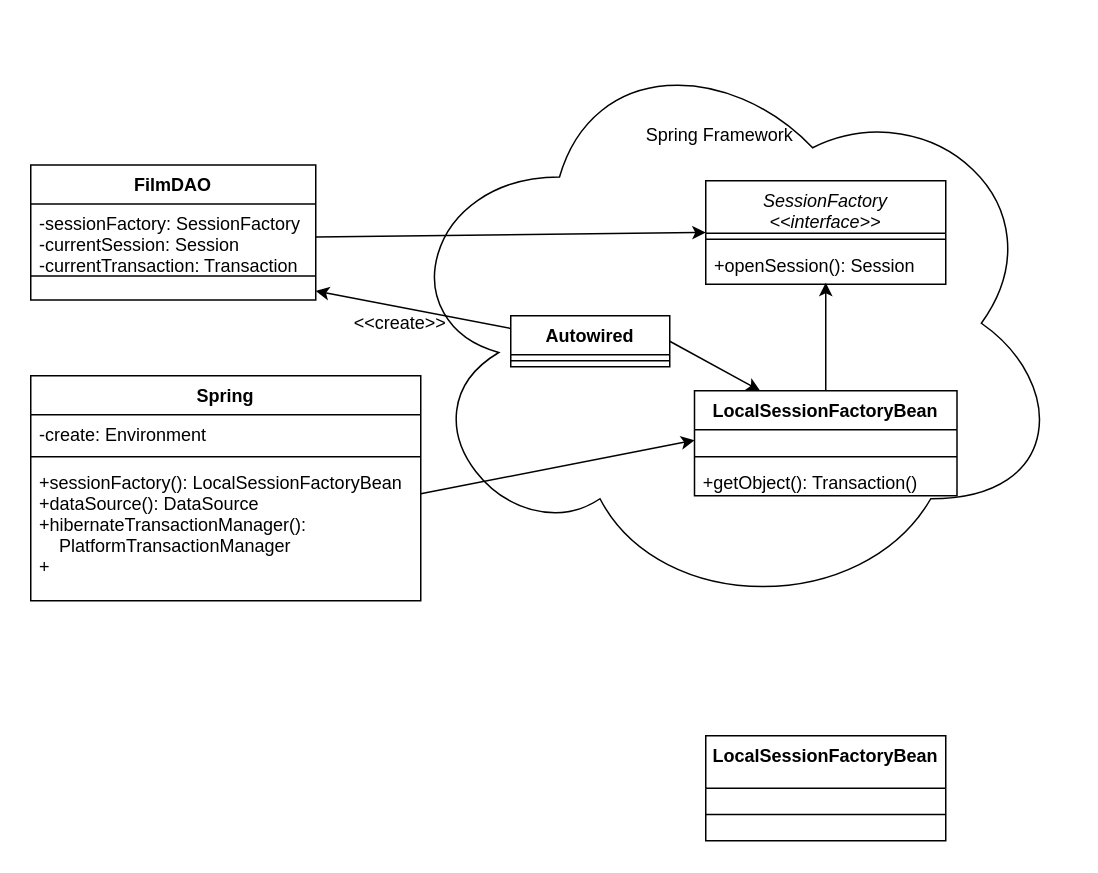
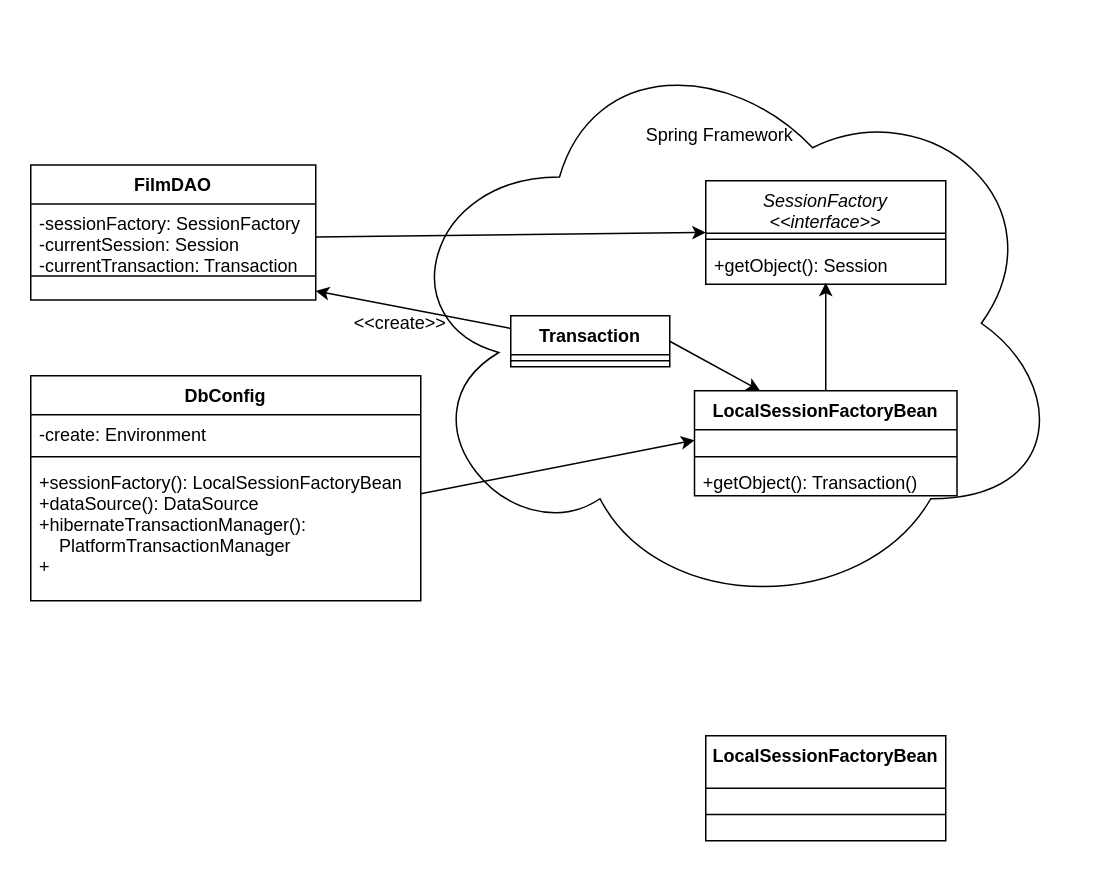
  <mxCell id="0" />
  <mxCell id="1" parent="0" />
  <mxCell id="2" value="FilmDAO" style="swimlane;fontStyle=1;align=center;verticalAlign=top;childLayout=stackLayout;horizontal=1;startSize=26;horizontalStack=0;resizeParent=1;resizeParentMax=0;resizeLast=0;collapsible=1;marginBottom=0;" parent="1" vertex="1"><mxGeometry x="20" y="109.5" width="190" height="90" as="geometry" /></mxCell>
  <mxCell id="3" value="-sessionFactory: SessionFactory&#10;-currentSession: Session&#10;-currentTransaction: Transaction " style="text;strokeColor=none;fillColor=none;align=left;verticalAlign=top;spacingLeft=4;spacingRight=4;overflow=hidden;rotatable=0;points=[[0,0.5],[1,0.5]];portConstraint=eastwest;" parent="2" vertex="1"><mxGeometry y="26" width="190" height="44" as="geometry" /></mxCell>
  <mxCell id="4" value="" style="line;strokeWidth=1;fillColor=none;align=left;verticalAlign=middle;spacingTop=-1;spacingLeft=3;spacingRight=3;rotatable=0;labelPosition=right;points=[];portConstraint=eastwest;" parent="2" vertex="1"><mxGeometry y="70" width="190" height="8" as="geometry" /></mxCell>
  <mxCell id="5" value=" " style="text;strokeColor=none;fillColor=none;align=left;verticalAlign=top;spacingLeft=4;spacingRight=4;overflow=hidden;rotatable=0;points=[[0,0.5],[1,0.5]];portConstraint=eastwest;" parent="2" vertex="1"><mxGeometry y="78" width="190" height="12" as="geometry" /></mxCell>
  <mxCell id="6" value="" style="ellipse;shape=cloud;whiteSpace=wrap;html=1;" parent="1" vertex="1"><mxGeometry x="260" width="450" height="390" as="geometry" y="20" /></mxCell>
  <mxCell id="7" value="SessionFactory&#10;&lt;&lt;interface&gt;&gt;" style="swimlane;fontStyle=2;align=center;verticalAlign=top;childLayout=stackLayout;horizontal=1;startSize=35;horizontalStack=0;resizeParent=1;resizeParentMax=0;resizeLast=0;collapsible=1;marginBottom=0;" parent="1" vertex="1"><mxGeometry x="470" y="120" width="160" height="69" as="geometry" /></mxCell>
  <mxCell id="8" value="" style="line;strokeWidth=1;fillColor=none;align=left;verticalAlign=middle;spacingTop=-1;spacingLeft=3;spacingRight=3;rotatable=0;labelPosition=right;points=[];portConstraint=eastwest;" parent="7" vertex="1"><mxGeometry y="35" width="160" height="8" as="geometry" /></mxCell>
- <mxCell id="9" value="+openSession(): Session" style="text;strokeColor=none;fillColor=none;align=left;verticalAlign=top;spacingLeft=4;spacingRight=4;overflow=hidden;rotatable=0;points=[[0,0.5],[1,0.5]];portConstraint=eastwest;" parent="7" vertex="1"><mxGeometry y="43" width="160" height="26" as="geometry" /></mxCell>
+ <mxCell id="9" value="+getObject(): Session" style="text;strokeColor=none;fillColor=none;align=left;verticalAlign=top;spacingLeft=4;spacingRight=4;overflow=hidden;rotatable=0;points=[[0,0.5],[1,0.5]];portConstraint=eastwest;" parent="7" vertex="1"><mxGeometry y="43" width="160" height="26" as="geometry" /></mxCell>
  <mxCell id="10" value="LocalSessionFactoryBean" style="swimlane;fontStyle=1;align=center;verticalAlign=top;childLayout=stackLayout;horizontal=1;startSize=35;horizontalStack=0;resizeParent=1;resizeParentMax=0;resizeLast=0;collapsible=1;marginBottom=0;" parent="1" vertex="1"><mxGeometry x="470" y="490" width="160" height="70" as="geometry" /></mxCell>
  <mxCell id="11" value="" style="line;strokeWidth=1;fillColor=none;align=left;verticalAlign=middle;spacingTop=-1;spacingLeft=3;spacingRight=3;rotatable=0;labelPosition=right;points=[];portConstraint=eastwest;" parent="10" vertex="1"><mxGeometry y="35" width="160" height="35" as="geometry" /></mxCell>
  <mxCell id="12" value="Spring Framework" style="text;html=1;align=center;verticalAlign=middle;resizable=0;points=[];autosize=1;" parent="1" vertex="1"><mxGeometry x="424" y="80" width="110" height="20" as="geometry" /></mxCell>
- <mxCell id="13" value="Spring" style="swimlane;fontStyle=1;align=center;verticalAlign=top;childLayout=stackLayout;horizontal=1;startSize=26;horizontalStack=0;resizeParent=1;resizeParentMax=0;resizeLast=0;collapsible=1;marginBottom=0;" parent="1" vertex="1"><mxGeometry x="20" y="250" width="260" height="150" as="geometry" /></mxCell>
+ <mxCell id="13" value="DbConfig" style="swimlane;fontStyle=1;align=center;verticalAlign=top;childLayout=stackLayout;horizontal=1;startSize=26;horizontalStack=0;resizeParent=1;resizeParentMax=0;resizeLast=0;collapsible=1;marginBottom=0;" parent="1" vertex="1"><mxGeometry x="20" y="250" width="260" height="150" as="geometry" /></mxCell>
  <mxCell id="14" value="-create: Environment" style="text;strokeColor=none;fillColor=none;align=left;verticalAlign=top;spacingLeft=4;spacingRight=4;overflow=hidden;rotatable=0;points=[[0,0.5],[1,0.5]];portConstraint=eastwest;" parent="13" vertex="1"><mxGeometry y="26" width="260" height="24" as="geometry" /></mxCell>
  <mxCell id="15" value="" style="line;strokeWidth=1;fillColor=none;align=left;verticalAlign=middle;spacingTop=-1;spacingLeft=3;spacingRight=3;rotatable=0;labelPosition=right;points=[];portConstraint=eastwest;" parent="13" vertex="1"><mxGeometry y="50" width="260" height="8" as="geometry" /></mxCell>
  <mxCell id="16" value="+sessionFactory(): LocalSessionFactoryBean&#10;+dataSource(): DataSource&#10;+hibernateTransactionManager():&#10;    PlatformTransactionManager&#10;+" style="text;strokeColor=none;fillColor=none;align=left;verticalAlign=top;spacingLeft=4;spacingRight=4;overflow=hidden;rotatable=0;points=[[0,0.5],[1,0.5]];portConstraint=eastwest;" parent="13" vertex="1"><mxGeometry y="58" width="260" height="92" as="geometry" /></mxCell>
- <mxCell id="17" value="Autowired" style="swimlane;fontStyle=1;align=center;verticalAlign=top;childLayout=stackLayout;horizontal=1;startSize=26;horizontalStack=0;resizeParent=1;resizeParentMax=0;resizeLast=0;collapsible=1;marginBottom=0;" parent="1" vertex="1"><mxGeometry x="340" y="210" width="106" height="34" as="geometry" /></mxCell>
+ <mxCell id="17" value="Transaction" style="swimlane;fontStyle=1;align=center;verticalAlign=top;childLayout=stackLayout;horizontal=1;startSize=26;horizontalStack=0;resizeParent=1;resizeParentMax=0;resizeLast=0;collapsible=1;marginBottom=0;" parent="1" vertex="1"><mxGeometry x="340" y="210" width="106" height="34" as="geometry" /></mxCell>
  <mxCell id="18" value="" style="line;strokeWidth=1;fillColor=none;align=left;verticalAlign=middle;spacingTop=-1;spacingLeft=3;spacingRight=3;rotatable=0;labelPosition=right;points=[];portConstraint=eastwest;" parent="17" vertex="1"><mxGeometry y="26" width="106" height="8" as="geometry" /></mxCell>
  <mxCell id="19" value="" style="endArrow=classic;html=1;entryX=0;entryY=0.5;entryDx=0;entryDy=0;exitX=1;exitY=0.5;exitDx=0;exitDy=0;" parent="1" source="3" target="7" edge="1"><mxGeometry width="50" height="50" relative="1" as="geometry"><mxPoint x="20" y="480" as="sourcePoint" /><mxPoint x="70" y="430" as="targetPoint" /></mxGeometry></mxCell>
  <mxCell id="20" value="" style="endArrow=classic;html=1;entryX=0;entryY=0.5;entryDx=0;entryDy=0;" parent="1" source="16" target="22" edge="1"><mxGeometry width="50" height="50" relative="1" as="geometry"><mxPoint x="340" y="440" as="sourcePoint" /><mxPoint x="70" y="430" as="targetPoint" /></mxGeometry></mxCell>
  <mxCell id="21" value="LocalSessionFactoryBean" style="swimlane;fontStyle=1;align=center;verticalAlign=top;childLayout=stackLayout;horizontal=1;startSize=26;horizontalStack=0;resizeParent=1;resizeParentMax=0;resizeLast=0;collapsible=1;marginBottom=0;" vertex="1" parent="1"><mxGeometry x="462.5" y="260" width="175" height="70" as="geometry" /></mxCell>
  <mxCell id="22" value=" " style="text;strokeColor=none;fillColor=none;align=left;verticalAlign=top;spacingLeft=4;spacingRight=4;overflow=hidden;rotatable=0;points=[[0,0.5],[1,0.5]];portConstraint=eastwest;" vertex="1" parent="21"><mxGeometry y="26" width="175" height="14" as="geometry" /></mxCell>
  <mxCell id="23" value="" style="line;strokeWidth=1;fillColor=none;align=left;verticalAlign=middle;spacingTop=-1;spacingLeft=3;spacingRight=3;rotatable=0;labelPosition=right;points=[];portConstraint=eastwest;" vertex="1" parent="21"><mxGeometry y="40" width="175" height="8" as="geometry" /></mxCell>
  <mxCell id="24" value="+getObject(): Transaction()" style="text;strokeColor=none;fillColor=none;align=left;verticalAlign=top;spacingLeft=4;spacingRight=4;overflow=hidden;rotatable=0;points=[[0,0.5],[1,0.5]];portConstraint=eastwest;" vertex="1" parent="21"><mxGeometry y="48" width="175" height="22" as="geometry" /></mxCell>
  <mxCell id="25" value="" style="endArrow=classic;html=1;exitX=0.5;exitY=0;exitDx=0;exitDy=0;entryX=0.5;entryY=0.962;entryDx=0;entryDy=0;entryPerimeter=0;" edge="1" parent="1" source="21" target="9"><mxGeometry width="50" height="50" relative="1" as="geometry"><mxPoint x="290" y="364" as="sourcePoint" /><mxPoint x="300" y="550" as="targetPoint" /></mxGeometry></mxCell>
  <mxCell id="26" value="" style="endArrow=classic;html=1;entryX=0.25;entryY=0;entryDx=0;entryDy=0;exitX=1;exitY=0.5;exitDx=0;exitDy=0;" edge="1" parent="1" source="17" target="21"><mxGeometry width="50" height="50" relative="1" as="geometry"><mxPoint x="20" y="630" as="sourcePoint" /><mxPoint x="70" y="580" as="targetPoint" /></mxGeometry></mxCell>
  <mxCell id="27" value="" style="endArrow=classic;html=1;entryX=1;entryY=0.5;entryDx=0;entryDy=0;exitX=0;exitY=0.25;exitDx=0;exitDy=0;" edge="1" parent="1" source="17" target="5"><mxGeometry width="50" height="50" relative="1" as="geometry"><mxPoint x="20" y="630" as="sourcePoint" /><mxPoint x="70" y="580" as="targetPoint" /></mxGeometry></mxCell>
  <mxCell id="28" value="&amp;lt;&amp;lt;create&amp;gt;&amp;gt;" style="text;html=1;align=center;verticalAlign=middle;resizable=0;points=[];autosize=1;" vertex="1" parent="1"><mxGeometry x="226" y="205" width="80" height="20" as="geometry" /></mxCell>
